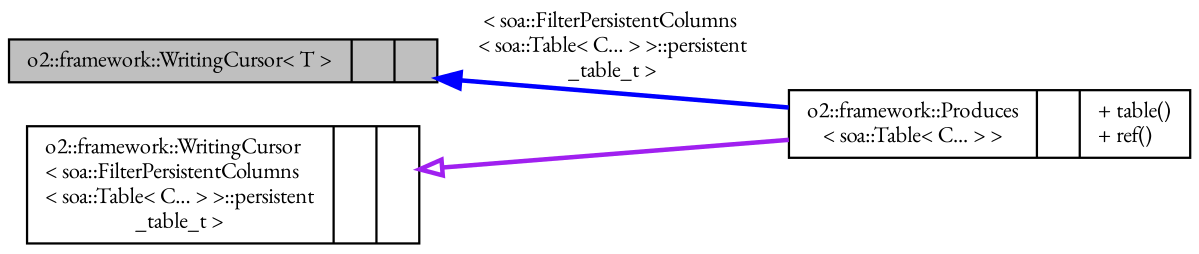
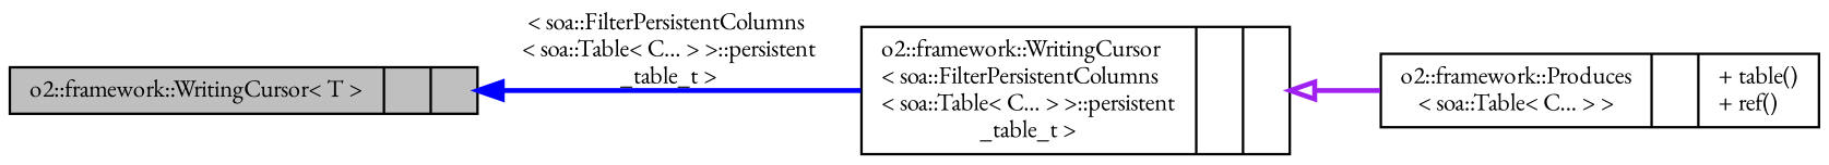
  digraph {
    fontname="EB Garamond"
    rankdir=LR
    node [color=black fontname="EB Garamond" fontsize=10 shape=record]
    edge [dir=back fontname="EB Garamond" fontsize=10 labelfontname=Helvetica labelfontsize=10 style=bold]
    n1 [fillcolor=grey75 fontcolor=black height=0.2 label="{o2::framework::WritingCursor\< T \>\n||}" style=filled width=0.4]
    n2 [height=0.2 label="{o2::framework::WritingCursor\l\< soa::FilterPersistentColumns\l\< soa::Table\< C... \> \>::persistent\l_table_t \>\n||}" width=0.4]
    n3 [height=0.2 label="{o2::framework::Produces\l\< soa::Table\< C... \> \>\n||+ table()\l+ ref()\l}" width=0.4]
-   n1 -> n3 [color=blue label=" \< soa::FilterPersistentColumns\l\< soa::Table\< C... \> \>::persistent\l_table_t \>"]
+   n1 -> n2 [color=blue label=" \< soa::FilterPersistentColumns\l\< soa::Table\< C... \> \>::persistent\l_table_t \>"]
    n2 -> n3 [arrowtail=onormal color=purple]
  }
